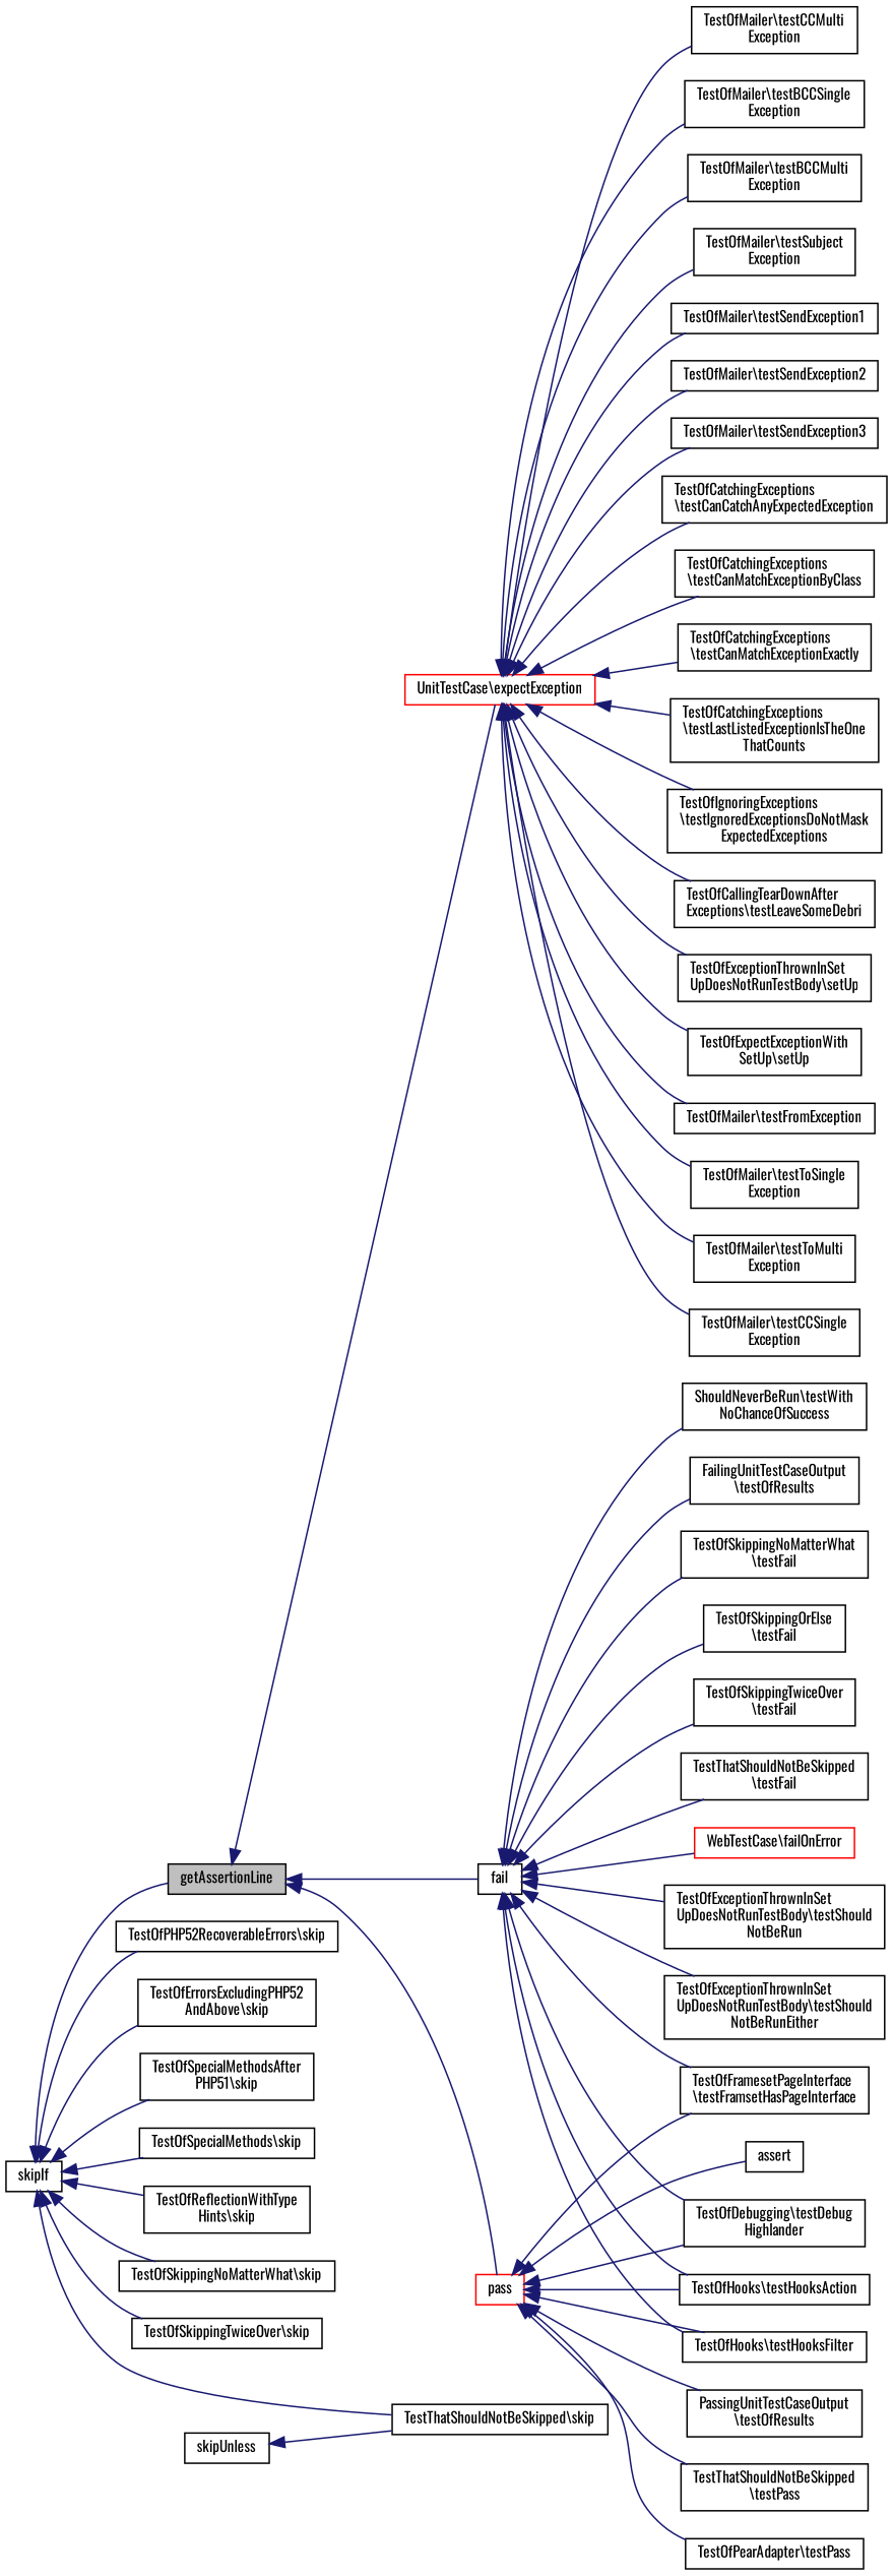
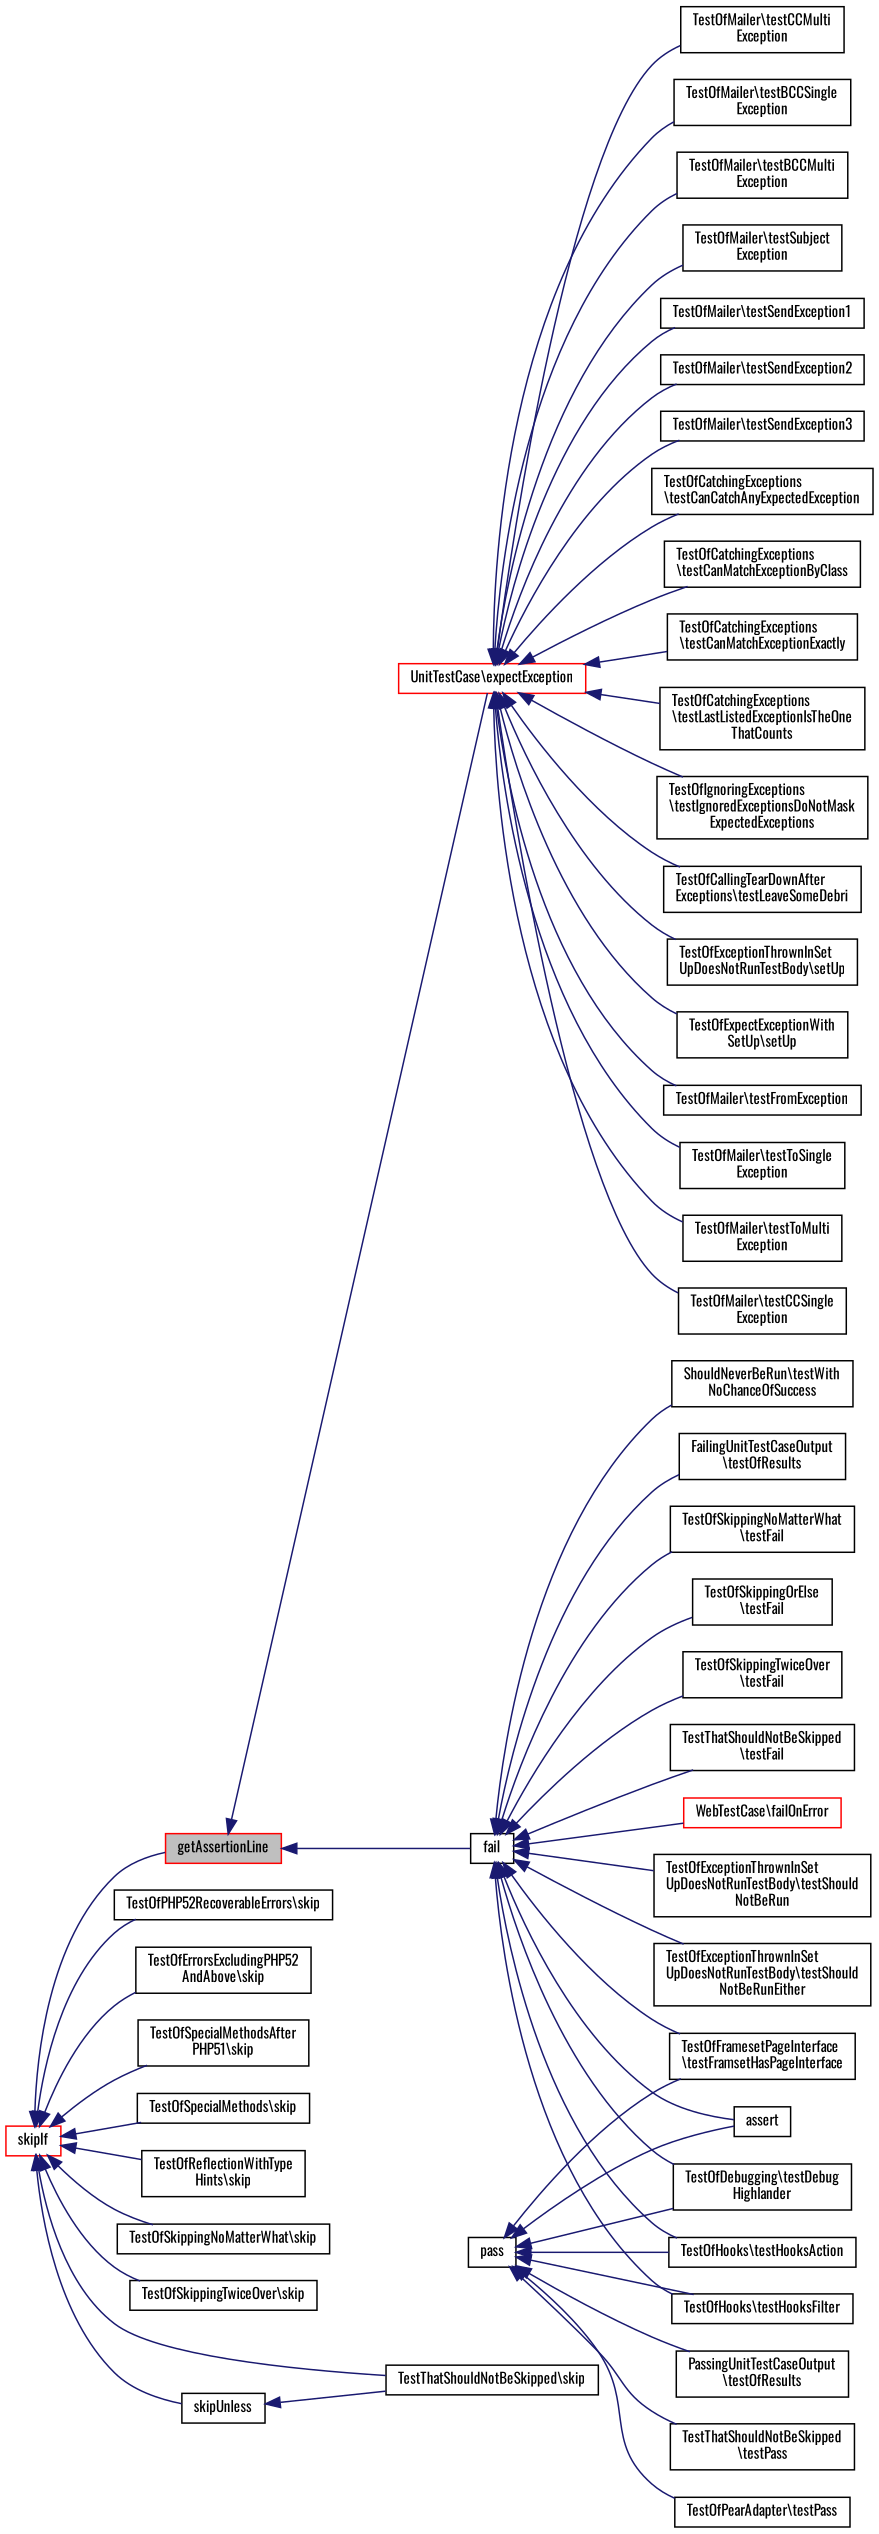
  digraph {
    fontname=Oswald
    rankdir=LR
    node [color=black fillcolor=white fontname=Oswald fontsize=10 shape=record style=filled]
    edge [color=midnightblue dir=back fontname=Oswald fontsize=10 labelfontname=Helvetica labelfontsize=10 style=solid]
-   n1 [fillcolor=grey75 fontcolor=black height=0.2 label=getAssertionLine width=0.4]
-   n2 [color=red height=0.2 label=pass width=0.4]
+   n1 [color=red fillcolor=grey75 fontcolor=black height=0.2 label=getAssertionLine width=0.4]
+   n2 [height=0.2 label=pass width=0.4]
    n3 [height=0.2 label=fail width=0.4]
    n4 [color=red height=0.2 label="UnitTestCase\\expectException" width=0.4]
-   n5 [height=0.2 label=skipIf width=0.4]
+   n5 [color=red height=0.2 label=skipIf width=0.4]
    n6 [height=0.2 label="TestOfPHP52RecoverableErrors\\skip" width=0.4]
    n7 [height=0.2 label="TestOfErrorsExcludingPHP52\lAndAbove\\skip" width=0.4]
    n8 [height=0.2 label="TestOfSpecialMethodsAfter\lPHP51\\skip" width=0.4]
    n9 [height=0.2 label="TestOfSpecialMethods\\skip" width=0.4]
    n10 [height=0.2 label="TestOfReflectionWithType\lHints\\skip" width=0.4]
    n11 [height=0.2 label="TestOfSkippingNoMatterWhat\\skip" width=0.4]
    n12 [height=0.2 label="TestOfSkippingTwiceOver\\skip" width=0.4]
    n13 [height=0.2 label="TestThatShouldNotBeSkipped\\skip" width=0.4]
    n14 [height=0.2 label=skipUnless width=0.4]
    n15 [height=0.2 label="TestOfDebugging\\testDebug\lHighlander" width=0.4]
    n16 [height=0.2 label="TestOfHooks\\testHooksAction" width=0.4]
    n17 [height=0.2 label="TestOfHooks\\testHooksFilter" width=0.4]
    n18 [height=0.2 label="TestOfPearAdapter\\testPass" width=0.4]
    n19 [height=0.2 label="TestOfFramesetPageInterface\l\\testFramsetHasPageInterface" width=0.4]
    n20 [height=0.2 label="PassingUnitTestCaseOutput\l\\testOfResults" width=0.4]
    n21 [height=0.2 label="TestThatShouldNotBeSkipped\l\\testPass" width=0.4]
    n22 [height=0.2 label=assert width=0.4]
    n23 [height=0.2 label="TestOfExceptionThrownInSet\lUpDoesNotRunTestBody\\testShould\lNotBeRun" width=0.4]
    n24 [height=0.2 label="TestOfExceptionThrownInSet\lUpDoesNotRunTestBody\\testShould\lNotBeRunEither" width=0.4]
    n25 [height=0.2 label="ShouldNeverBeRun\\testWith\lNoChanceOfSuccess" width=0.4]
    n26 [height=0.2 label="FailingUnitTestCaseOutput\l\\testOfResults" width=0.4]
    n27 [height=0.2 label="TestOfSkippingNoMatterWhat\l\\testFail" width=0.4]
    n28 [height=0.2 label="TestOfSkippingOrElse\l\\testFail" width=0.4]
    n29 [height=0.2 label="TestOfSkippingTwiceOver\l\\testFail" width=0.4]
    n30 [height=0.2 label="TestThatShouldNotBeSkipped\l\\testFail" width=0.4]
    n31 [color=red height=0.2 label="WebTestCase\\failOnError" width=0.4]
    n32 [height=0.2 label="TestOfMailer\\testFromException" width=0.4]
    n33 [height=0.2 label="TestOfMailer\\testToSingle\lException" width=0.4]
    n34 [height=0.2 label="TestOfMailer\\testToMulti\lException" width=0.4]
    n35 [height=0.2 label="TestOfMailer\\testCCSingle\lException" width=0.4]
    n36 [height=0.2 label="TestOfMailer\\testCCMulti\lException" width=0.4]
    n37 [height=0.2 label="TestOfMailer\\testBCCSingle\lException" width=0.4]
    n38 [height=0.2 label="TestOfMailer\\testBCCMulti\lException" width=0.4]
    n39 [height=0.2 label="TestOfMailer\\testSubject\lException" width=0.4]
    n40 [height=0.2 label="TestOfMailer\\testSendException1" width=0.4]
    n41 [height=0.2 label="TestOfMailer\\testSendException2" width=0.4]
    n42 [height=0.2 label="TestOfMailer\\testSendException3" width=0.4]
    n43 [height=0.2 label="TestOfCatchingExceptions\l\\testCanCatchAnyExpectedException" width=0.4]
    n44 [height=0.2 label="TestOfCatchingExceptions\l\\testCanMatchExceptionByClass" width=0.4]
    n45 [height=0.2 label="TestOfCatchingExceptions\l\\testCanMatchExceptionExactly" width=0.4]
    n46 [height=0.2 label="TestOfCatchingExceptions\l\\testLastListedExceptionIsTheOne\lThatCounts" width=0.4]
    n47 [height=0.2 label="TestOfIgnoringExceptions\l\\testIgnoredExceptionsDoNotMask\lExpectedExceptions" width=0.4]
    n48 [height=0.2 label="TestOfCallingTearDownAfter\lExceptions\\testLeaveSomeDebri" width=0.4]
    n49 [height=0.2 label="TestOfExceptionThrownInSet\lUpDoesNotRunTestBody\\setUp" width=0.4]
    n50 [height=0.2 label="TestOfExpectExceptionWith\lSetUp\\setUp" width=0.4]
-   n1 -> n2
    n1 -> n3
    n1 -> n4
    n2 -> n15
    n2 -> n16
    n2 -> n17
    n2 -> n18
    n2 -> n19
    n2 -> n20
    n2 -> n21
    n2 -> n22
    n3 -> n15
    n3 -> n16
    n3 -> n17
    n3 -> n19
+   n3 -> n22
    n3 -> n23
    n3 -> n24
    n3 -> n25
    n3 -> n26
    n3 -> n27
    n3 -> n28
    n3 -> n29
    n3 -> n30
    n3 -> n31
    n4 -> n32
    n4 -> n33
    n4 -> n34
    n4 -> n35
    n4 -> n36
    n4 -> n37
    n4 -> n38
    n4 -> n39
    n4 -> n40
    n4 -> n41
    n4 -> n42
    n4 -> n43
    n4 -> n44
    n4 -> n45
    n4 -> n46
    n4 -> n47
    n4 -> n48
    n4 -> n49
    n4 -> n50
    n5 -> n1
    n5 -> n6
    n5 -> n7
    n5 -> n8
    n5 -> n9
    n5 -> n10
    n5 -> n11
    n5 -> n12
    n5 -> n13
+   n5 -> n14
    n14 -> n13
  }
